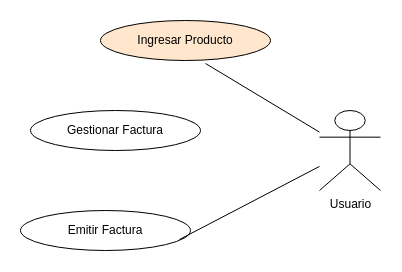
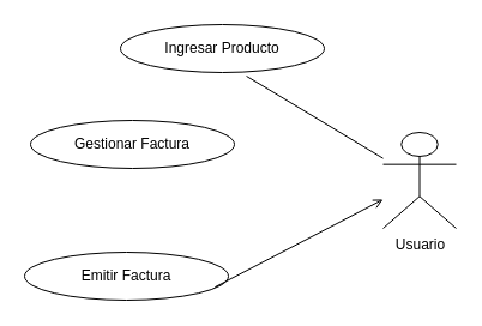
  <mxCell id="0" />
  <mxCell id="1" parent="0" />
  <mxCell id="2" value="&lt;font style=&quot;vertical-align: inherit&quot;&gt;&lt;font style=&quot;vertical-align: inherit&quot;&gt;&lt;font style=&quot;vertical-align: inherit&quot;&gt;&lt;font style=&quot;vertical-align: inherit&quot;&gt;Usuario&lt;/font&gt;&lt;/font&gt;&lt;/font&gt;&lt;/font&gt;" style="shape=umlActor;verticalLabelPosition=bottom;verticalAlign=top;html=1;outlineConnect=0;" parent="1" vertex="1"><mxGeometry x="319" y="110" width="61" height="80" as="geometry" /></mxCell>
- <mxCell id="3" value="&lt;font style=&quot;vertical-align: inherit&quot;&gt;&lt;font style=&quot;vertical-align: inherit&quot;&gt;Ingresar Producto&lt;/font&gt;&lt;/font&gt;" style="ellipse;whiteSpace=wrap;html=1;fillColor=#ffe6cc;" parent="1" vertex="1"><mxGeometry x="100" y="20" width="170" height="40" as="geometry" /></mxCell>
+ <mxCell id="3" value="&lt;font style=&quot;vertical-align: inherit&quot;&gt;&lt;font style=&quot;vertical-align: inherit&quot;&gt;Ingresar Producto&lt;/font&gt;&lt;/font&gt;" style="ellipse;whiteSpace=wrap;html=1;" parent="1" vertex="1"><mxGeometry x="100" y="20" width="170" height="40" as="geometry" /></mxCell>
  <mxCell id="4" value="&lt;font style=&quot;vertical-align: inherit&quot;&gt;&lt;font style=&quot;vertical-align: inherit&quot;&gt;&lt;font style=&quot;vertical-align: inherit&quot;&gt;&lt;font style=&quot;vertical-align: inherit&quot;&gt;&lt;font style=&quot;vertical-align: inherit&quot;&gt;&lt;font style=&quot;vertical-align: inherit&quot;&gt;Emitir Factura&lt;/font&gt;&lt;/font&gt;&lt;/font&gt;&lt;/font&gt;&lt;/font&gt;&lt;/font&gt;" style="ellipse;whiteSpace=wrap;html=1;" parent="1" vertex="1"><mxGeometry x="20" y="210" width="170" height="40" as="geometry" /></mxCell>
- <mxCell id="5" value="&lt;font style=&quot;vertical-align: inherit&quot;&gt;&lt;font style=&quot;vertical-align: inherit&quot;&gt;&lt;font style=&quot;vertical-align: inherit&quot;&gt;&lt;font style=&quot;vertical-align: inherit&quot;&gt;Gestionar Factura&lt;/font&gt;&lt;/font&gt;&lt;/font&gt;&lt;/font&gt;" style="ellipse;whiteSpace=wrap;html=1;" parent="1" vertex="1"><mxGeometry x="30" y="110" width="170" height="40" as="geometry" /></mxCell>
+ <mxCell id="5" value="&lt;font style=&quot;vertical-align: inherit&quot;&gt;&lt;font style=&quot;vertical-align: inherit&quot;&gt;&lt;font style=&quot;vertical-align: inherit&quot;&gt;&lt;font style=&quot;vertical-align: inherit&quot;&gt;Gestionar Factura&lt;/font&gt;&lt;/font&gt;&lt;/font&gt;&lt;/font&gt;" style="ellipse;whiteSpace=wrap;html=1;" parent="1" vertex="1"><mxGeometry x="25" y="100" width="170" height="40" as="geometry" /></mxCell>
  <mxCell id="6" value="" style="endArrow=none;html=1;exitX=0.618;exitY=1.075;exitDx=0;exitDy=0;exitPerimeter=0;" parent="1" source="3" target="2" edge="1"><mxGeometry width="50" height="50" relative="1" as="geometry"><mxPoint x="220" y="150" as="sourcePoint" /><mxPoint x="270" y="100" as="targetPoint" /></mxGeometry></mxCell>
- <mxCell id="7" value="" style="endArrow=none;html=1;exitX=0.935;exitY=0.725;exitDx=0;exitDy=0;exitPerimeter=0;" parent="1" source="4" target="2" edge="1"><mxGeometry width="50" height="50" relative="1" as="geometry"><mxPoint x="230" y="240" as="sourcePoint" /><mxPoint x="280" y="190" as="targetPoint" /></mxGeometry></mxCell>
+ <mxCell id="7" value="" style="endArrow=open;html=1;exitX=0.935;exitY=0.725;exitDx=0;exitDy=0;exitPerimeter=0;" parent="1" source="4" target="2" edge="1"><mxGeometry width="50" height="50" relative="1" as="geometry"><mxPoint x="230" y="240" as="sourcePoint" /><mxPoint x="280" y="190" as="targetPoint" /></mxGeometry></mxCell>
